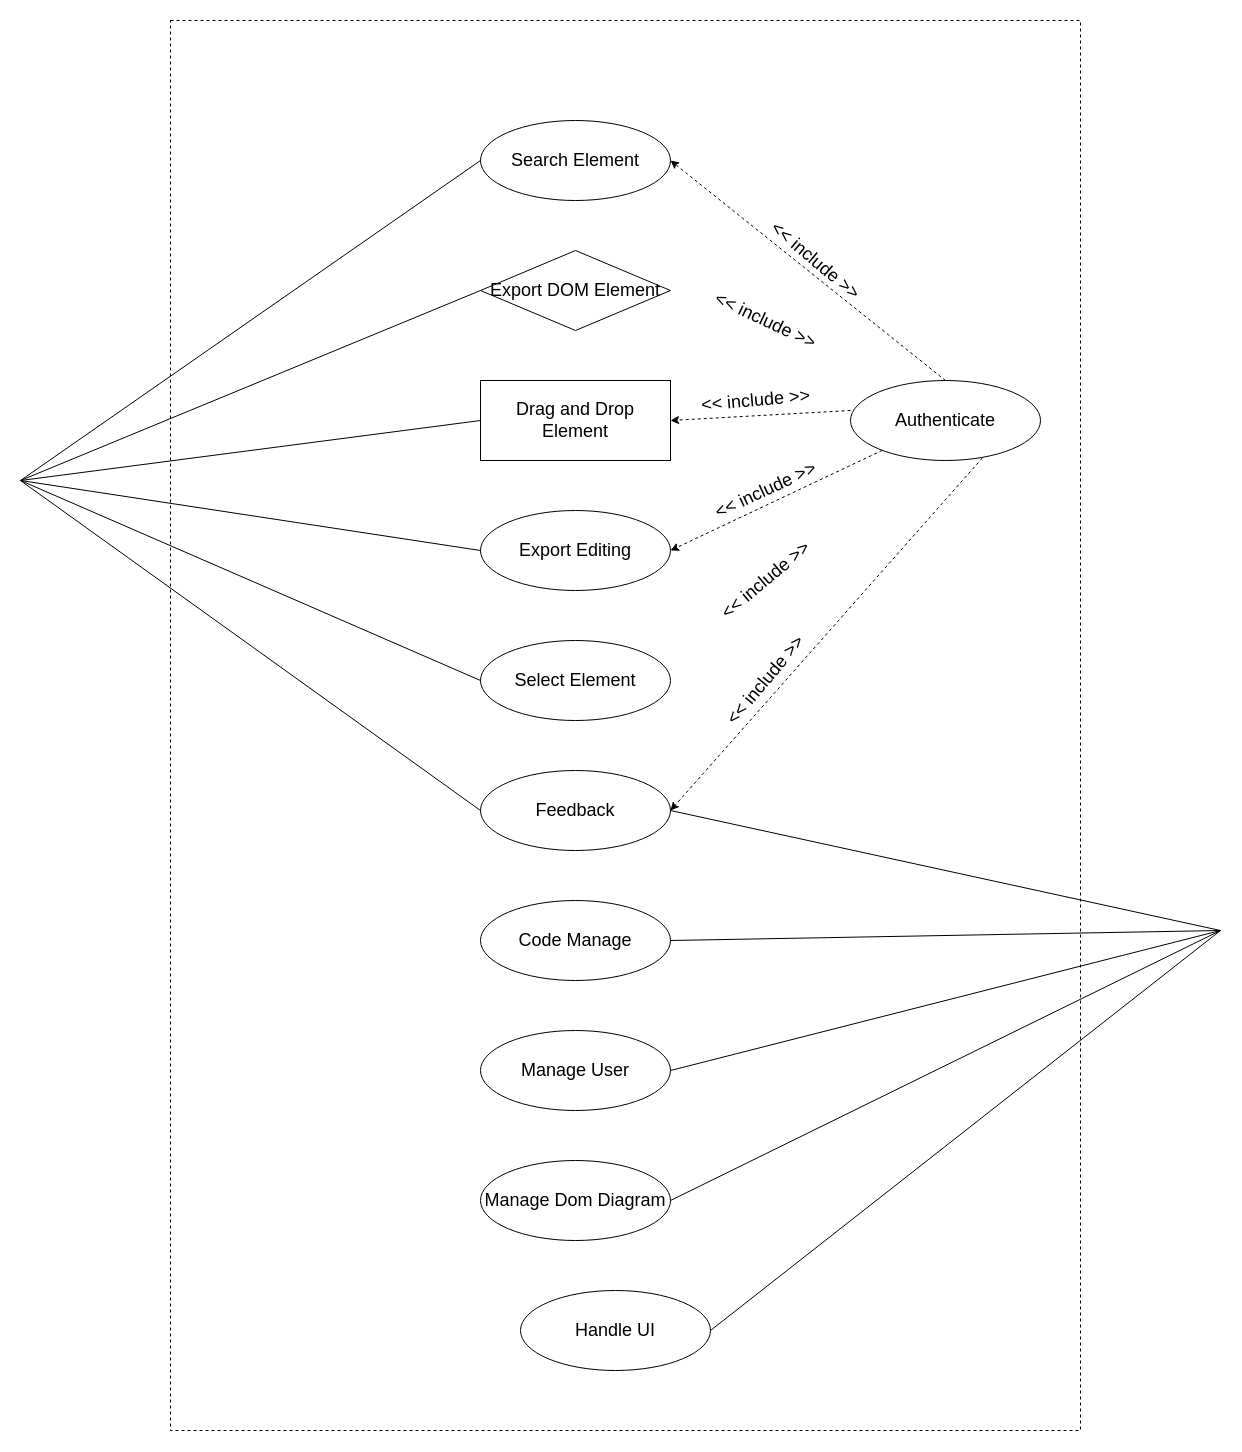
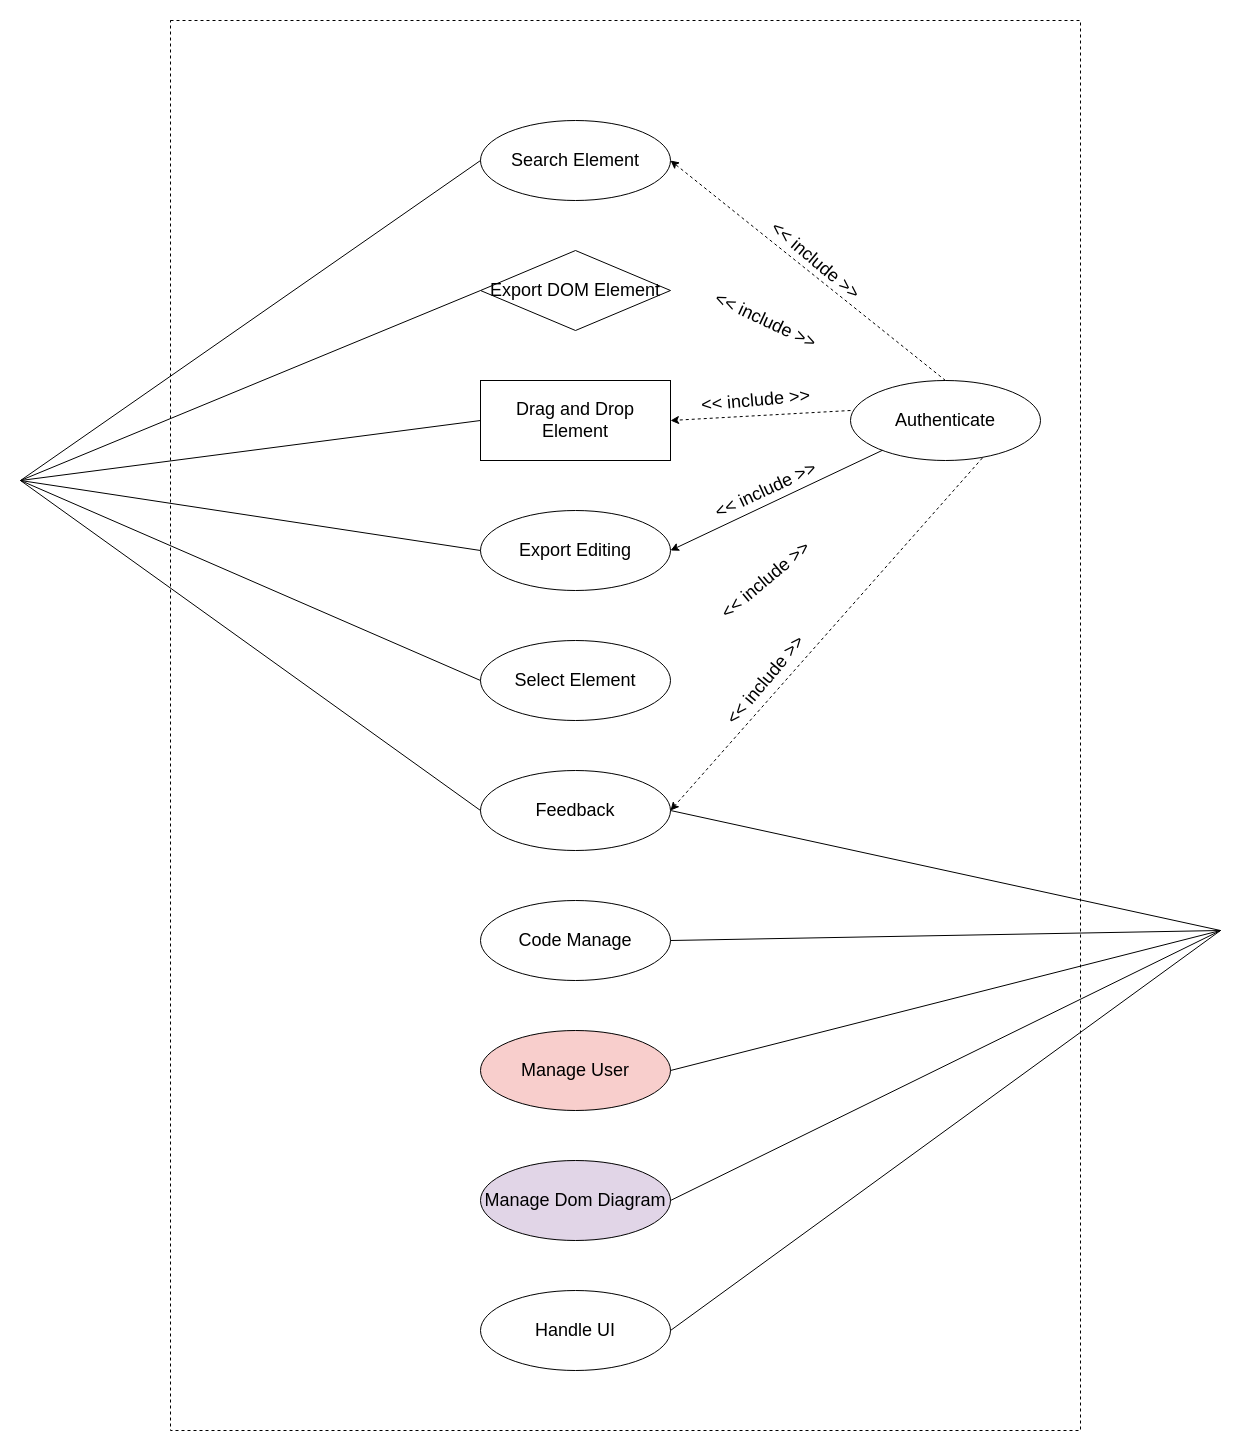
  <mxCell id="0" />
  <mxCell id="1" parent="0" />
  <mxCell id="2" value="" style="rounded=0;whiteSpace=wrap;html=1;dashed=1;" vertex="1" parent="1"><mxGeometry x="170" width="910" height="1410" as="geometry" y="20" /></mxCell>
  <mxCell id="3" value="&lt;font style=&quot;font-size: 18px;&quot;&gt;Search Element&lt;/font&gt;" style="ellipse;whiteSpace=wrap;html=1;" vertex="1" parent="1"><mxGeometry x="480" y="120" width="190" height="80" as="geometry" /></mxCell>
- <mxCell id="4" value="&lt;font style=&quot;font-size: 18px;&quot;&gt;Manage Dom Diagram&lt;/font&gt;" style="ellipse;whiteSpace=wrap;html=1;" vertex="1" parent="1"><mxGeometry x="480" y="1160" width="190" height="80" as="geometry" /></mxCell>
+ <mxCell id="4" value="&lt;font style=&quot;font-size: 18px;&quot;&gt;Manage Dom Diagram&lt;/font&gt;" style="ellipse;whiteSpace=wrap;html=1;fillColor=#e1d5e7;" vertex="1" parent="1"><mxGeometry x="480" y="1160" width="190" height="80" as="geometry" /></mxCell>
  <mxCell id="5" value="&lt;font style=&quot;font-size: 18px;&quot;&gt;Export DOM Element&lt;/font&gt;" style="rhombus;whiteSpace=wrap;html=1;" vertex="1" parent="1"><mxGeometry x="480" y="250" width="190" height="80" as="geometry" /></mxCell>
  <mxCell id="6" value="&lt;font style=&quot;font-size: 18px;&quot;&gt;Drag and Drop Element&lt;/font&gt;" style="whiteSpace=wrap;html=1;rounded=0;" vertex="1" parent="1"><mxGeometry x="480" y="380" width="190" height="80" as="geometry" /></mxCell>
  <mxCell id="7" value="&lt;font style=&quot;font-size: 18px;&quot;&gt;Export Editing&lt;/font&gt;" style="ellipse;whiteSpace=wrap;html=1;" vertex="1" parent="1"><mxGeometry x="480" y="510" width="190" height="80" as="geometry" /></mxCell>
  <mxCell id="8" value="&lt;font style=&quot;font-size: 18px;&quot;&gt;Select Element&lt;/font&gt;" style="ellipse;whiteSpace=wrap;html=1;" vertex="1" parent="1"><mxGeometry x="480" y="640" width="190" height="80" as="geometry" /></mxCell>
  <mxCell id="9" value="&lt;font style=&quot;font-size: 18px;&quot;&gt;Feedback&lt;/font&gt;" style="ellipse;whiteSpace=wrap;html=1;" vertex="1" parent="1"><mxGeometry x="480" y="770" width="190" height="80" as="geometry" /></mxCell>
  <mxCell id="10" value="&lt;font style=&quot;font-size: 18px;&quot;&gt;Code Manage&lt;/font&gt;" style="ellipse;whiteSpace=wrap;html=1;" vertex="1" parent="1"><mxGeometry x="480" y="900" width="190" height="80" as="geometry" /></mxCell>
- <mxCell id="11" value="&lt;font style=&quot;font-size: 18px;&quot;&gt;Manage User&lt;/font&gt;" style="ellipse;whiteSpace=wrap;html=1;" vertex="1" parent="1"><mxGeometry x="480" y="1030" width="190" height="80" as="geometry" /></mxCell>
- <mxCell id="12" value="&lt;font style=&quot;font-size: 18px;&quot;&gt;Handle UI&lt;/font&gt;" style="ellipse;whiteSpace=wrap;html=1;" vertex="1" parent="1"><mxGeometry x="520" y="1290" width="190" height="80" as="geometry" /></mxCell>
+ <mxCell id="11" value="&lt;font style=&quot;font-size: 18px;&quot;&gt;Manage User&lt;/font&gt;" style="ellipse;whiteSpace=wrap;html=1;fillColor=#f8cecc;" vertex="1" parent="1"><mxGeometry x="480" y="1030" width="190" height="80" as="geometry" /></mxCell>
+ <mxCell id="12" value="&lt;font style=&quot;font-size: 18px;&quot;&gt;Handle UI&lt;/font&gt;" style="ellipse;whiteSpace=wrap;html=1;" vertex="1" parent="1"><mxGeometry x="480" y="1290" width="190" height="80" as="geometry" /></mxCell>
  <mxCell id="13" value="" style="endArrow=none;html=1;entryX=0;entryY=0.5;entryDx=0;entryDy=0;" edge="1" parent="1" target="3"><mxGeometry width="50" height="50" relative="1" as="geometry"><mxPoint x="20" y="480" as="sourcePoint" /><mxPoint x="520" y="670" as="targetPoint" /></mxGeometry></mxCell>
  <mxCell id="14" value="" style="endArrow=none;html=1;entryX=0;entryY=0.5;entryDx=0;entryDy=0;" edge="1" parent="1" target="5"><mxGeometry width="50" height="50" relative="1" as="geometry"><mxPoint x="20" y="480" as="sourcePoint" /><mxPoint x="500" y="260" as="targetPoint" /></mxGeometry></mxCell>
  <mxCell id="15" value="" style="endArrow=none;html=1;entryX=0;entryY=0.5;entryDx=0;entryDy=0;" edge="1" parent="1" target="6"><mxGeometry width="50" height="50" relative="1" as="geometry"><mxPoint x="20" y="480" as="sourcePoint" /><mxPoint x="500" y="180" as="targetPoint" /></mxGeometry></mxCell>
  <mxCell id="16" value="" style="endArrow=none;html=1;entryX=0;entryY=0.5;entryDx=0;entryDy=0;" edge="1" parent="1" target="7"><mxGeometry width="50" height="50" relative="1" as="geometry"><mxPoint x="20" y="480" as="sourcePoint" /><mxPoint x="510" y="190" as="targetPoint" /></mxGeometry></mxCell>
  <mxCell id="17" value="" style="endArrow=none;html=1;entryX=0;entryY=0.5;entryDx=0;entryDy=0;" edge="1" parent="1" target="8"><mxGeometry width="50" height="50" relative="1" as="geometry"><mxPoint x="20" y="480" as="sourcePoint" /><mxPoint x="490" y="560" as="targetPoint" /></mxGeometry></mxCell>
  <mxCell id="18" value="&lt;font style=&quot;font-size: 18px;&quot;&gt;Authenticate&lt;/font&gt;" style="ellipse;whiteSpace=wrap;html=1;" vertex="1" parent="1"><mxGeometry x="850" y="380" width="190" height="80" as="geometry" /></mxCell>
  <mxCell id="19" value="" style="endArrow=none;html=1;entryX=0;entryY=0.5;entryDx=0;entryDy=0;" edge="1" parent="1" target="9"><mxGeometry width="50" height="50" relative="1" as="geometry"><mxPoint x="20" y="480" as="sourcePoint" /><mxPoint x="490" y="690" as="targetPoint" /></mxGeometry></mxCell>
  <mxCell id="20" value="" style="endArrow=none;html=1;entryX=1;entryY=0.5;entryDx=0;entryDy=0;" edge="1" parent="1" target="9"><mxGeometry width="50" height="50" relative="1" as="geometry"><mxPoint x="1220" y="930" as="sourcePoint" /><mxPoint x="680" y="820" as="targetPoint" /></mxGeometry></mxCell>
  <mxCell id="21" value="" style="endArrow=none;html=1;entryX=1;entryY=0.5;entryDx=0;entryDy=0;" edge="1" parent="1" target="11"><mxGeometry width="50" height="50" relative="1" as="geometry"><mxPoint x="1220" y="930" as="sourcePoint" /><mxPoint x="680" y="820" as="targetPoint" /></mxGeometry></mxCell>
  <mxCell id="22" value="" style="endArrow=none;html=1;entryX=1;entryY=0.5;entryDx=0;entryDy=0;" edge="1" parent="1" target="4"><mxGeometry width="50" height="50" relative="1" as="geometry"><mxPoint x="1220" y="930" as="sourcePoint" /><mxPoint x="690" y="830" as="targetPoint" /></mxGeometry></mxCell>
  <mxCell id="23" value="" style="endArrow=none;html=1;entryX=1;entryY=0.5;entryDx=0;entryDy=0;" edge="1" parent="1" target="12"><mxGeometry width="50" height="50" relative="1" as="geometry"><mxPoint x="1220" y="930" as="sourcePoint" /><mxPoint x="700" y="840" as="targetPoint" /></mxGeometry></mxCell>
  <mxCell id="24" value="" style="endArrow=none;html=1;entryX=1;entryY=0.5;entryDx=0;entryDy=0;" edge="1" parent="1" target="10"><mxGeometry width="50" height="50" relative="1" as="geometry"><mxPoint x="1220" y="930" as="sourcePoint" /><mxPoint x="680" y="1080" as="targetPoint" /></mxGeometry></mxCell>
  <mxCell id="25" value="" style="endArrow=classic;html=1;fontSize=18;entryX=1;entryY=0.5;entryDx=0;entryDy=0;exitX=0.5;exitY=0;exitDx=0;exitDy=0;dashed=1;" edge="1" parent="1" source="18" target="3"><mxGeometry width="50" height="50" relative="1" as="geometry"><mxPoint x="540" y="900" as="sourcePoint" /><mxPoint x="590" y="850" as="targetPoint" /></mxGeometry></mxCell>
  <mxCell id="26" value="" style="endArrow=classic;html=1;fontSize=18;entryX=1;entryY=0.5;entryDx=0;entryDy=0;dashed=1;" edge="1" parent="1" target="6"><mxGeometry width="50" height="50" relative="1" as="geometry"><mxPoint x="850" y="410" as="sourcePoint" /><mxPoint x="690" y="180" as="targetPoint" /></mxGeometry></mxCell>
- <mxCell id="27" value="" style="endArrow=classic;html=1;fontSize=18;entryX=1;entryY=0.5;entryDx=0;entryDy=0;dashed=1;" edge="1" parent="1" source="18" target="7"><mxGeometry width="50" height="50" relative="1" as="geometry"><mxPoint x="975" y="410" as="sourcePoint" /><mxPoint x="700" y="190" as="targetPoint" /></mxGeometry></mxCell>
+ <mxCell id="27" value="" style="endArrow=classic;html=1;fontSize=18;entryX=1;entryY=0.5;entryDx=0;entryDy=0;dashed=0;" edge="1" parent="1" source="18" target="7"><mxGeometry width="50" height="50" relative="1" as="geometry"><mxPoint x="975" y="410" as="sourcePoint" /><mxPoint x="700" y="190" as="targetPoint" /></mxGeometry></mxCell>
  <mxCell id="28" value="" style="endArrow=classic;html=1;fontSize=18;entryX=1;entryY=0.5;entryDx=0;entryDy=0;exitX=0.694;exitY=0.969;exitDx=0;exitDy=0;dashed=1;exitPerimeter=0;" edge="1" parent="1" source="18" target="9"><mxGeometry width="50" height="50" relative="1" as="geometry"><mxPoint x="995" y="430" as="sourcePoint" /><mxPoint x="720" y="210" as="targetPoint" /></mxGeometry></mxCell>
  <mxCell id="29" value="&amp;lt;&amp;lt; include &amp;gt;&amp;gt;" style="text;html=1;align=center;verticalAlign=middle;resizable=0;points=[];autosize=1;strokeColor=none;fillColor=none;fontSize=18;rotation=40;" vertex="1" parent="1"><mxGeometry x="750" y="240" width="130" height="40" as="geometry" /></mxCell>
  <mxCell id="30" value="&amp;lt;&amp;lt; include &amp;gt;&amp;gt;" style="text;html=1;align=center;verticalAlign=middle;resizable=0;points=[];autosize=1;strokeColor=none;fillColor=none;fontSize=18;rotation=25;" vertex="1" parent="1"><mxGeometry x="700" y="300" width="130" height="40" as="geometry" /></mxCell>
  <mxCell id="31" value="&amp;lt;&amp;lt; include &amp;gt;&amp;gt;" style="text;html=1;align=center;verticalAlign=middle;resizable=0;points=[];autosize=1;strokeColor=none;fillColor=none;fontSize=18;rotation=-5;" vertex="1" parent="1"><mxGeometry x="690" y="380" width="130" height="40" as="geometry" /></mxCell>
  <mxCell id="32" value="&amp;lt;&amp;lt; include &amp;gt;&amp;gt;" style="text;html=1;align=center;verticalAlign=middle;resizable=0;points=[];autosize=1;strokeColor=none;fillColor=none;fontSize=18;rotation=-25;" vertex="1" parent="1"><mxGeometry x="700" y="470" width="130" height="40" as="geometry" /></mxCell>
  <mxCell id="33" value="&amp;lt;&amp;lt; include &amp;gt;&amp;gt;" style="text;html=1;align=center;verticalAlign=middle;resizable=0;points=[];autosize=1;strokeColor=none;fillColor=none;fontSize=18;rotation=-40;" vertex="1" parent="1"><mxGeometry x="700" y="560" width="130" height="40" as="geometry" /></mxCell>
  <mxCell id="34" value="&amp;lt;&amp;lt; include &amp;gt;&amp;gt;" style="text;html=1;align=center;verticalAlign=middle;resizable=0;points=[];autosize=1;strokeColor=none;fillColor=none;fontSize=18;rotation=-50;" vertex="1" parent="1"><mxGeometry x="700" y="660" width="130" height="40" as="geometry" /></mxCell>
